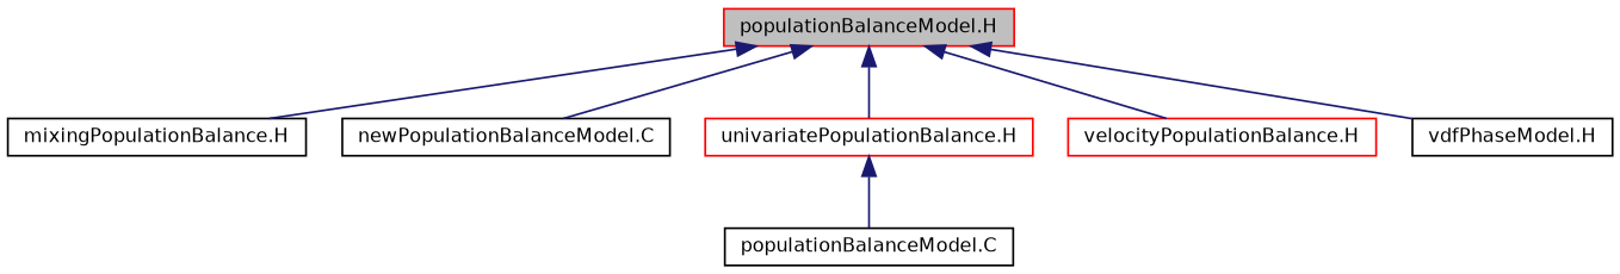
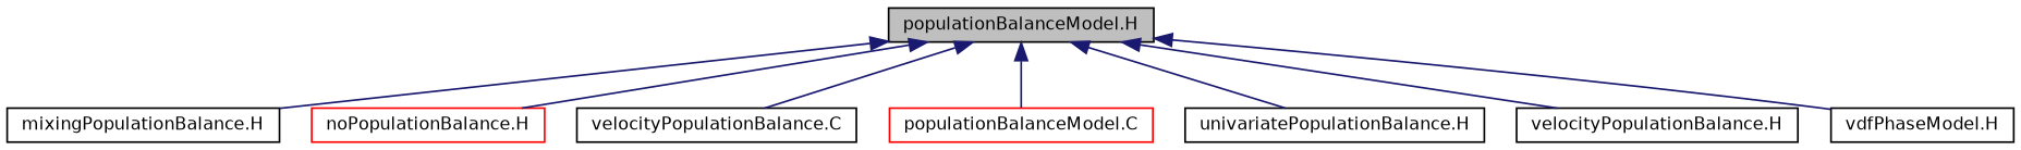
  digraph {
    node [color=black fontname=Helvetica fontsize=10 shape=record]
    edge [color=midnightblue dir=back fontname=Helvetica fontsize=10 labelfontname=Helvetica labelfontsize=10 style=solid]
-   n1 [color=red fillcolor=grey75 fontcolor=black height=0.2 label="populationBalanceModel.H" style=filled width=0.4]
+   n1 [fillcolor=grey75 fontcolor=black height=0.2 label="populationBalanceModel.H" style=filled width=0.4]
    n2 [height=0.2 label="mixingPopulationBalance.H" width=0.4]
-   n4 [height=0.2 label="newPopulationBalanceModel.C" width=0.4]
-   n5 [height=0.2 label="populationBalanceModel.C" width=0.4]
-   n6 [color=red height=0.2 label="univariatePopulationBalance.H" width=0.4]
-   n7 [color=red height=0.2 label="velocityPopulationBalance.H" width=0.4]
+   n3 [color=red height=0.2 label="noPopulationBalance.H" width=0.4]
+   n4 [height=0.2 label="velocityPopulationBalance.C" width=0.4]
+   n5 [color=red height=0.2 label="populationBalanceModel.C" width=0.4]
+   n6 [height=0.2 label="univariatePopulationBalance.H" width=0.4]
+   n7 [height=0.2 label="velocityPopulationBalance.H" width=0.4]
    n8 [height=0.2 label="vdfPhaseModel.H" width=0.4]
    n1 -> n2
+   n1 -> n3
    n1 -> n4
-   n6 -> n5
+   n1 -> n5
    n1 -> n6
    n1 -> n7
    n1 -> n8
  }
